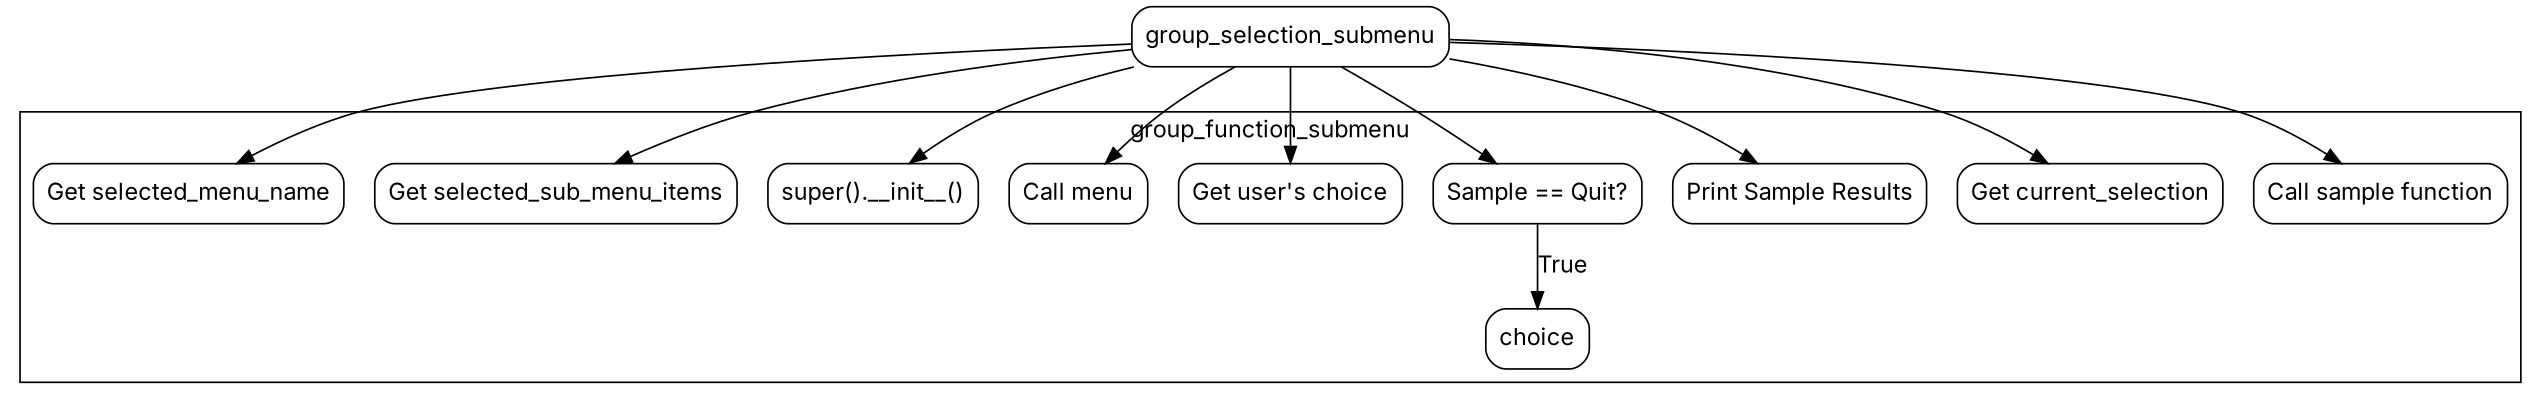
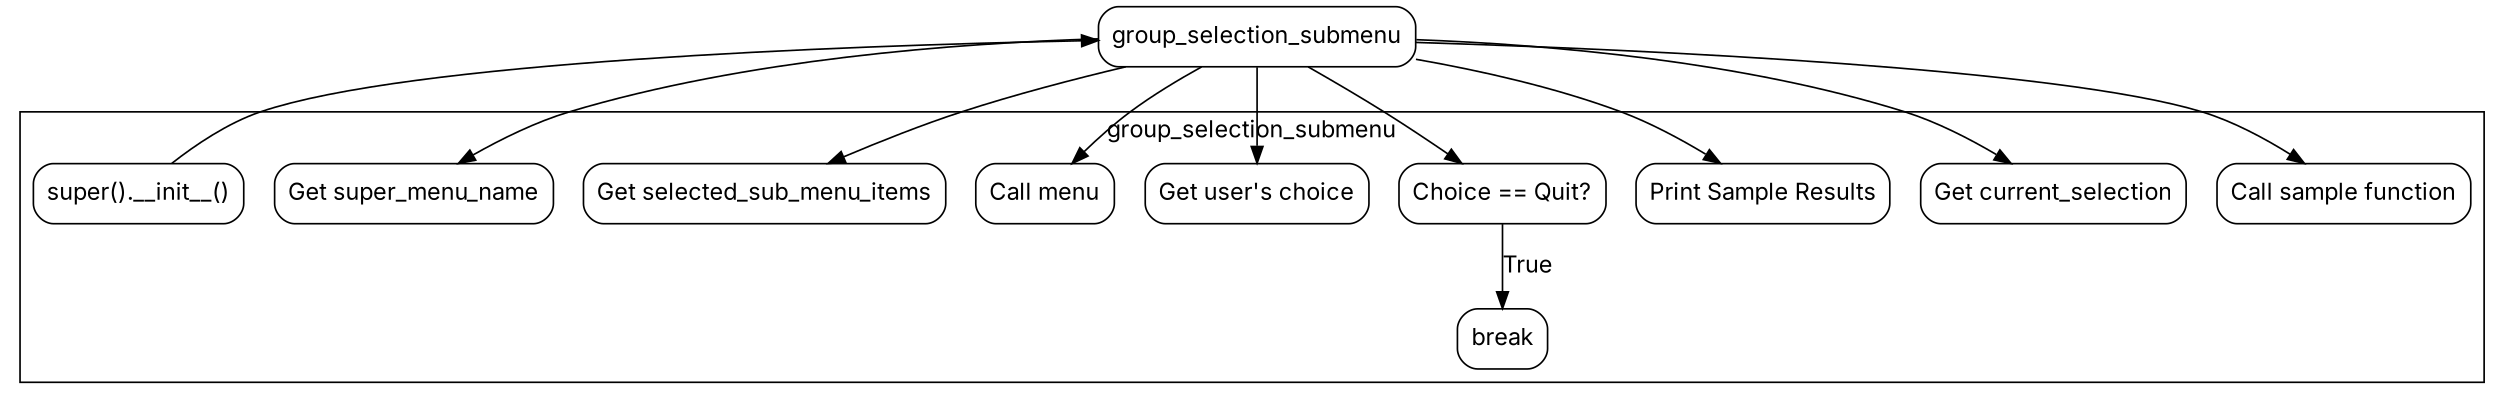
  digraph {
    fontname=Inter
    node [fillcolor="#ffffff" fontname=Inter shape=box style="rounded, filled"]
    edge [fontname=Inter]
-   n1 [label="Get selected_menu_name"]
+   n1 [label="Get super_menu_name"]
    n2 [label="Get selected_sub_menu_items"]
    n3 [label="super().__init__()"]
    n4 [label="Call menu"]
    n5 [label="Get user's choice"]
-   n6 [label="Sample == Quit?"]
+   n6 [label="Choice == Quit?"]
    n7 [label="Print Sample Results"]
    n8 [label="Get current_selection"]
    n9 [label="Call sample function"]
-   n10 [label=choice]
+   n10 [label=break]
    group_selection_submenu
    subgraph cluster_1 {
-     label=group_function_submenu
+     label=group_selection_submenu
      n1
      n2
      n3
      n4
      n5
      n6
      n7
      n8
      n9
      n10
    }
    n6 -> n10 [label=True]
    group_selection_submenu -> n1
    group_selection_submenu -> n2
-   group_selection_submenu -> n3
+   n3 -> group_selection_submenu
    group_selection_submenu -> n4
    group_selection_submenu -> n5
    group_selection_submenu -> n6
    group_selection_submenu -> n7
    group_selection_submenu -> n8
    group_selection_submenu -> n9
  }
